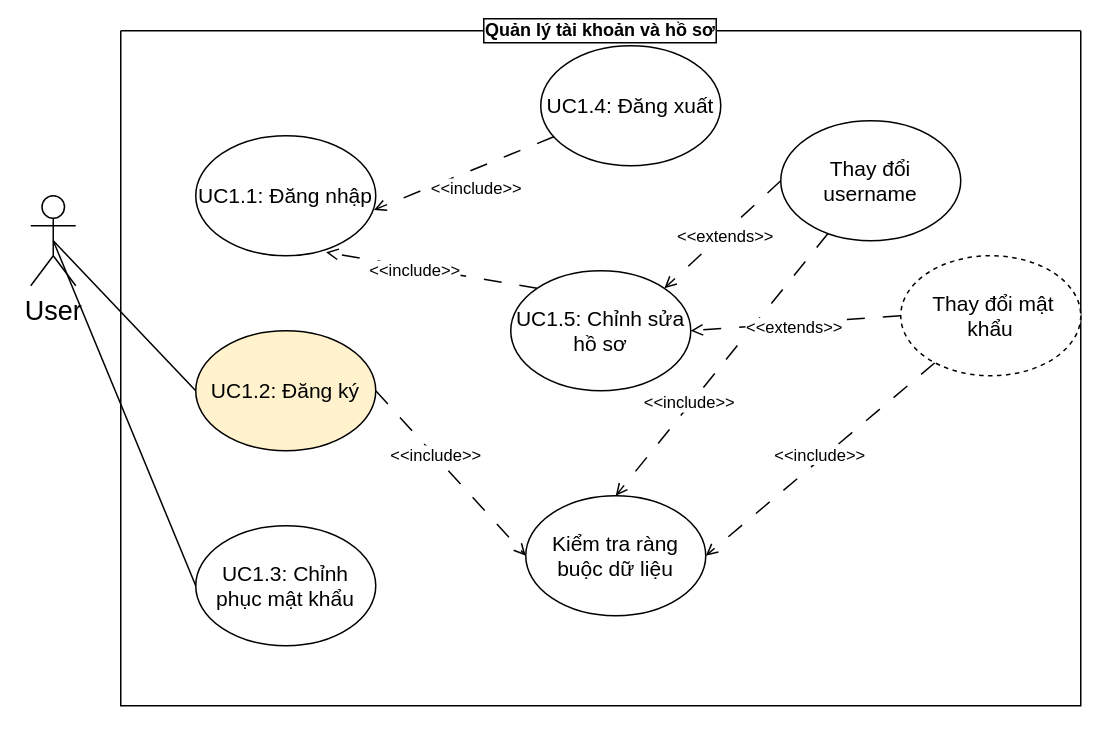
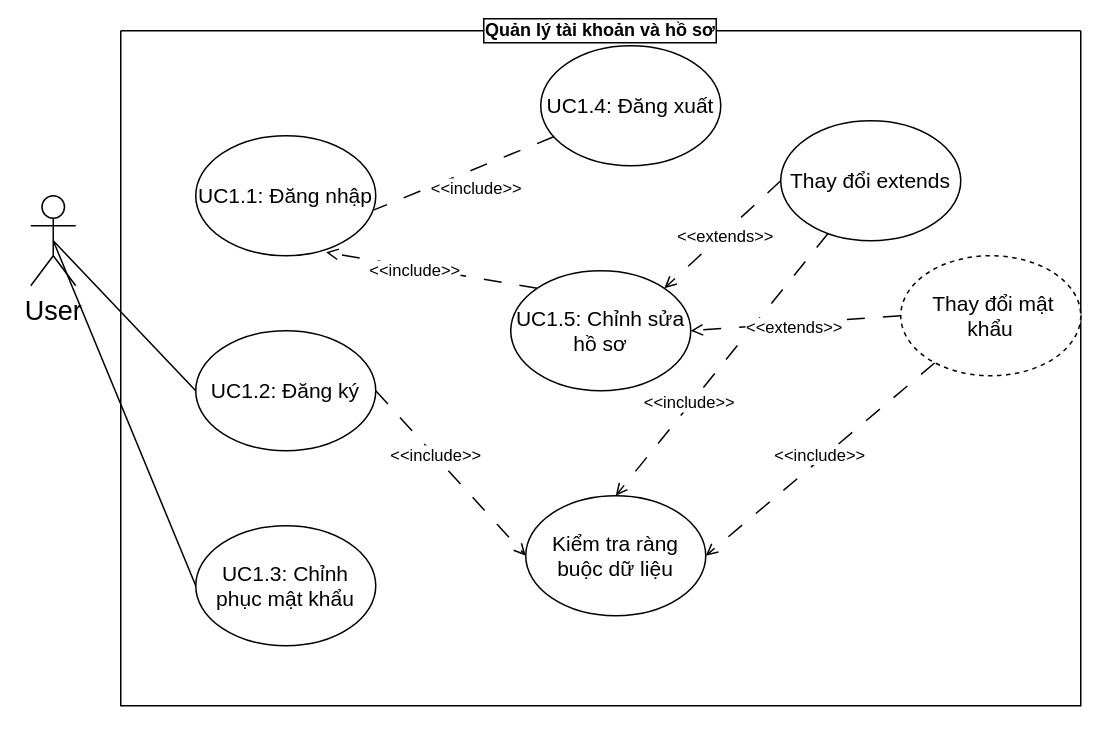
  <mxCell id="0" />
  <mxCell id="1" parent="0" />
  <mxCell id="2" value="Quản lý tài khoản và hồ sơ" style="swimlane;startSize=0;labelBorderColor=default;whiteSpace=wrap;html=1;labelBackgroundColor=default;" vertex="1" parent="1"><mxGeometry x="80" y="20" width="640" height="450" as="geometry"><mxRectangle x="210" y="110" width="180" height="30" as="alternateBounds" /></mxGeometry></mxCell>
  <mxCell id="3" value="&lt;font style=&quot;font-size: 14px;&quot;&gt;UC1.1: Đăng nhập&lt;/font&gt;" style="ellipse;whiteSpace=wrap;html=1;" vertex="1" parent="2"><mxGeometry x="50" y="70" width="120" height="80" as="geometry" /></mxCell>
  <mxCell id="4" style="rounded=0;orthogonalLoop=1;jettySize=auto;html=1;exitX=1;exitY=0.5;exitDx=0;exitDy=0;entryX=0;entryY=0.5;entryDx=0;entryDy=0;endArrow=open;endFill=0;dashed=1;dashPattern=12 12;" edge="1" parent="2" source="6" target="24"><mxGeometry relative="1" as="geometry" /></mxCell>
  <mxCell id="5" value="&amp;lt;&amp;lt;include&amp;gt;&amp;gt;" style="edgeLabel;html=1;align=center;verticalAlign=middle;resizable=0;points=[];" vertex="1" connectable="0" parent="4"><mxGeometry x="-0.226" y="1" relative="1" as="geometry"><mxPoint as="offset" /></mxGeometry></mxCell>
- <mxCell id="6" value="&lt;font style=&quot;font-size: 14px;&quot;&gt;UC1.2: Đăng ký&lt;/font&gt;" style="ellipse;whiteSpace=wrap;html=1;fillColor=#fff2cc;" vertex="1" parent="2"><mxGeometry x="50" y="200" width="120" height="80" as="geometry" /></mxCell>
+ <mxCell id="6" value="&lt;font style=&quot;font-size: 14px;&quot;&gt;UC1.2: Đăng ký&lt;/font&gt;" style="ellipse;whiteSpace=wrap;html=1;" vertex="1" parent="2"><mxGeometry x="50" y="200" width="120" height="80" as="geometry" /></mxCell>
  <mxCell id="7" value="&lt;font style=&quot;font-size: 14px;&quot;&gt;UC1.3: Chỉnh phục mật khẩu&lt;/font&gt;" style="ellipse;whiteSpace=wrap;html=1;" vertex="1" parent="2"><mxGeometry x="50" y="330" width="120" height="80" as="geometry" /></mxCell>
- <mxCell id="8" style="rounded=0;orthogonalLoop=1;jettySize=auto;html=1;entryX=0.99;entryY=0.618;entryDx=0;entryDy=0;endArrow=open;startFill=0;dashed=1;dashPattern=12 12;endFill=0;entryPerimeter=0;" edge="1" parent="2" source="10" target="3"><mxGeometry relative="1" as="geometry" /></mxCell>
+ <mxCell id="8" style="rounded=0;orthogonalLoop=1;jettySize=auto;html=1;entryX=0.99;entryY=0.618;entryDx=0;entryDy=0;endArrow=none;startFill=0;dashed=1;dashPattern=12 12;endFill=0;entryPerimeter=0;" edge="1" parent="2" source="10" target="3"><mxGeometry relative="1" as="geometry" /></mxCell>
  <mxCell id="9" value="&amp;lt;&amp;lt;include&amp;gt;&amp;gt;" style="edgeLabel;html=1;align=center;verticalAlign=middle;resizable=0;points=[];" vertex="1" connectable="0" parent="8"><mxGeometry x="0.399" relative="1" as="geometry"><mxPoint x="32" as="offset" /></mxGeometry></mxCell>
  <mxCell id="10" value="&lt;font style=&quot;font-size: 14px;&quot;&gt;UC1.4: Đăng xuất&lt;/font&gt;" style="ellipse;whiteSpace=wrap;html=1;" vertex="1" parent="2"><mxGeometry x="280" y="10" width="120" height="80" as="geometry" /></mxCell>
  <mxCell id="11" style="rounded=0;orthogonalLoop=1;jettySize=auto;html=1;exitX=0;exitY=0;exitDx=0;exitDy=0;endArrow=open;endFill=0;dashed=1;dashPattern=12 12;entryX=0.724;entryY=0.971;entryDx=0;entryDy=0;entryPerimeter=0;" edge="1" parent="2" source="13" target="3"><mxGeometry relative="1" as="geometry"><mxPoint x="140" y="230" as="targetPoint" /></mxGeometry></mxCell>
  <mxCell id="12" value="&amp;lt;&amp;lt;include&amp;gt;&amp;gt;" style="edgeLabel;html=1;align=center;verticalAlign=middle;resizable=0;points=[];" vertex="1" connectable="0" parent="11"><mxGeometry x="0.163" y="2" relative="1" as="geometry"><mxPoint as="offset" /></mxGeometry></mxCell>
  <mxCell id="13" value="&lt;span style=&quot;font-size: 14px;&quot;&gt;UC1.5: Chỉnh sửa hồ sơ&lt;/span&gt;" style="ellipse;whiteSpace=wrap;html=1;" vertex="1" parent="2"><mxGeometry x="260" y="160" width="120" height="80" as="geometry" /></mxCell>
  <mxCell id="14" style="rounded=0;orthogonalLoop=1;jettySize=auto;html=1;exitX=0;exitY=0.5;exitDx=0;exitDy=0;entryX=1;entryY=0;entryDx=0;entryDy=0;endArrow=open;endFill=0;dashed=1;dashPattern=12 12;" edge="1" parent="2" source="18" target="13"><mxGeometry relative="1" as="geometry" /></mxCell>
  <mxCell id="15" value="&amp;lt;&amp;lt;extends&amp;gt;&amp;gt;" style="edgeLabel;html=1;align=center;verticalAlign=middle;resizable=0;points=[];" vertex="1" connectable="0" parent="14"><mxGeometry x="-0.019" y="1" relative="1" as="geometry"><mxPoint as="offset" /></mxGeometry></mxCell>
  <mxCell id="16" style="rounded=0;orthogonalLoop=1;jettySize=auto;html=1;entryX=0.5;entryY=0;entryDx=0;entryDy=0;dashed=1;dashPattern=12 12;endArrow=open;endFill=0;" edge="1" parent="2" source="18" target="24"><mxGeometry relative="1" as="geometry" /></mxCell>
  <mxCell id="17" value="&amp;lt;&amp;lt;include&amp;gt;&amp;gt;" style="edgeLabel;html=1;align=center;verticalAlign=middle;resizable=0;points=[];" vertex="1" connectable="0" parent="16"><mxGeometry x="0.296" y="-2" relative="1" as="geometry"><mxPoint as="offset" /></mxGeometry></mxCell>
- <mxCell id="18" value="&lt;span style=&quot;font-size: 14px;&quot;&gt;Thay đổi username&lt;/span&gt;" style="ellipse;whiteSpace=wrap;html=1;" vertex="1" parent="2"><mxGeometry x="440" y="60" width="120" height="80" as="geometry" /></mxCell>
+ <mxCell id="18" value="&lt;span style=&quot;font-size: 14px;&quot;&gt;Thay đổi extends&lt;/span&gt;" style="ellipse;whiteSpace=wrap;html=1;" vertex="1" parent="2"><mxGeometry x="440" y="60" width="120" height="80" as="geometry" /></mxCell>
  <mxCell id="19" style="rounded=0;orthogonalLoop=1;jettySize=auto;html=1;exitX=0;exitY=0.5;exitDx=0;exitDy=0;entryX=1;entryY=0.5;entryDx=0;entryDy=0;endArrow=open;endFill=0;dashed=1;dashPattern=12 12;" edge="1" parent="2" source="23" target="13"><mxGeometry relative="1" as="geometry" /></mxCell>
  <mxCell id="20" value="&amp;lt;&amp;lt;extends&amp;gt;&amp;gt;" style="edgeLabel;html=1;align=center;verticalAlign=middle;resizable=0;points=[];" vertex="1" connectable="0" parent="19"><mxGeometry x="0.022" y="2" relative="1" as="geometry"><mxPoint as="offset" /></mxGeometry></mxCell>
  <mxCell id="21" style="rounded=0;orthogonalLoop=1;jettySize=auto;html=1;entryX=1;entryY=0.5;entryDx=0;entryDy=0;dashed=1;dashPattern=12 12;endArrow=open;endFill=0;" edge="1" parent="2" source="23" target="24"><mxGeometry relative="1" as="geometry" /></mxCell>
  <mxCell id="22" value="&amp;lt;&amp;lt;include&amp;gt;&amp;gt;" style="edgeLabel;html=1;align=center;verticalAlign=middle;resizable=0;points=[];" vertex="1" connectable="0" parent="21"><mxGeometry x="-0.007" y="-3" relative="1" as="geometry"><mxPoint as="offset" /></mxGeometry></mxCell>
  <mxCell id="23" value="&lt;span style=&quot;font-size: 14px;&quot;&gt;&amp;nbsp;Thay đổi mật khẩu&lt;/span&gt;" style="ellipse;whiteSpace=wrap;html=1;dashed=1;" vertex="1" parent="2"><mxGeometry x="520" y="150" width="120" height="80" as="geometry" /></mxCell>
  <mxCell id="24" value="&lt;span style=&quot;font-size: 14px;&quot;&gt;Kiểm tra ràng buộc dữ liệu&lt;/span&gt;" style="ellipse;whiteSpace=wrap;html=1;" vertex="1" parent="2"><mxGeometry x="270" y="310" width="120" height="80" as="geometry" /></mxCell>
  <mxCell id="25" style="rounded=0;orthogonalLoop=1;jettySize=auto;html=1;exitX=0.5;exitY=0.5;exitDx=0;exitDy=0;exitPerimeter=0;entryX=0;entryY=0.5;entryDx=0;entryDy=0;endArrow=none;startFill=0;" edge="1" parent="1" source="27" target="6"><mxGeometry relative="1" as="geometry" /></mxCell>
  <mxCell id="26" style="rounded=0;orthogonalLoop=1;jettySize=auto;html=1;exitX=0.5;exitY=0.5;exitDx=0;exitDy=0;exitPerimeter=0;entryX=0;entryY=0.5;entryDx=0;entryDy=0;endArrow=none;startFill=0;" edge="1" parent="1" source="27" target="7"><mxGeometry relative="1" as="geometry" /></mxCell>
  <mxCell id="27" value="&lt;font style=&quot;font-size: 18px;&quot;&gt;User&lt;/font&gt;" style="shape=umlActor;verticalLabelPosition=bottom;verticalAlign=top;html=1;outlineConnect=0;" vertex="1" parent="1"><mxGeometry x="20" y="130" width="30" height="60" as="geometry" /></mxCell>
